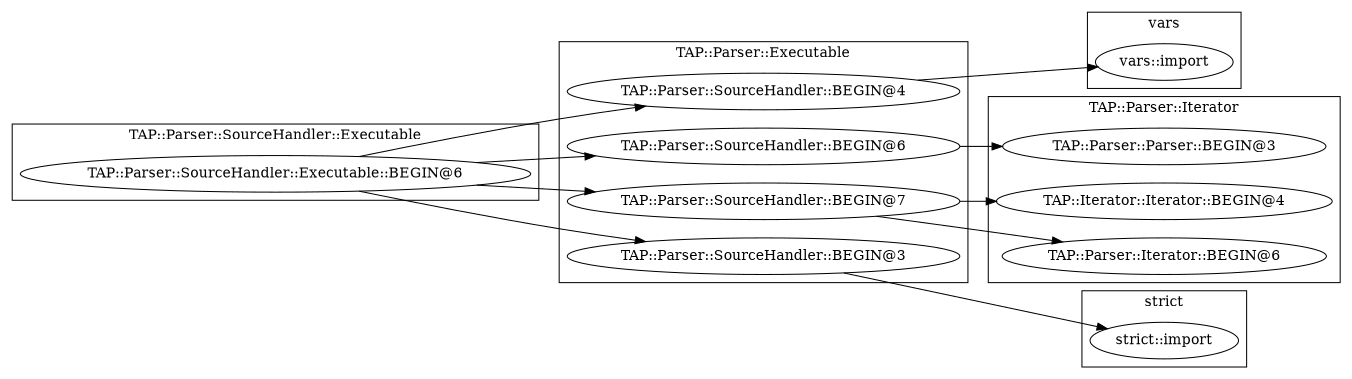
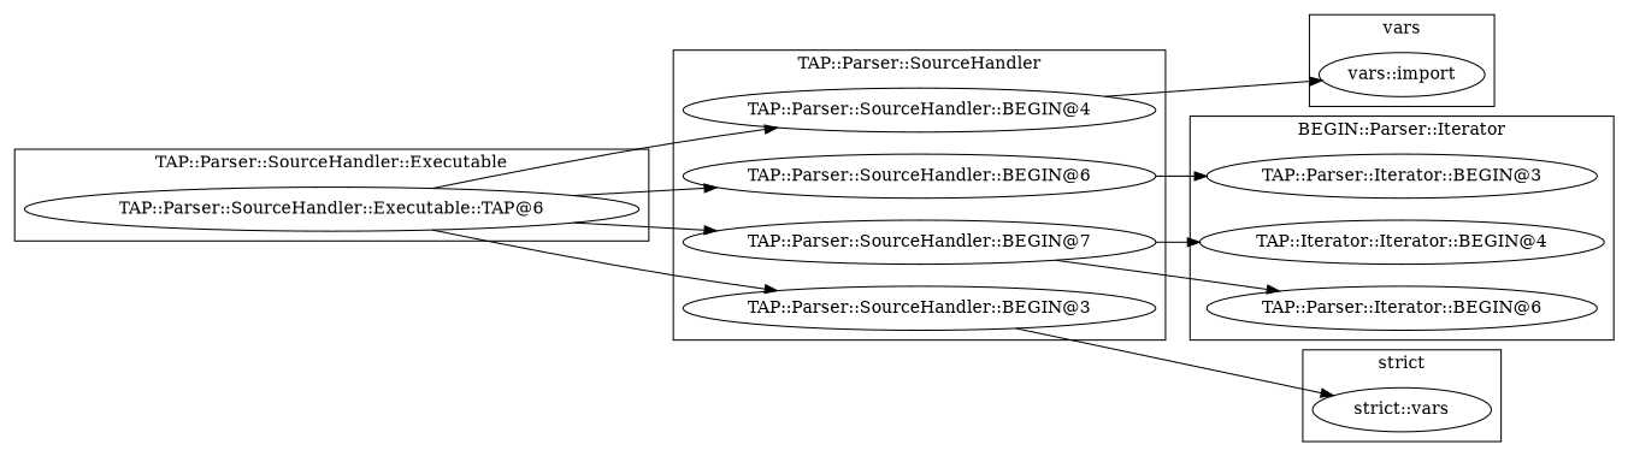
  digraph {
    rankdir=LR
-   "strict::import"
+   "strict::import" [label="strict::vars"]
    "vars::import"
    "TAP::Parser::SourceHandler::BEGIN@4"
    "TAP::Parser::SourceHandler::BEGIN@6"
    "TAP::Parser::SourceHandler::BEGIN@3"
    "TAP::Parser::SourceHandler::BEGIN@7"
-   "TAP::Parser::SourceHandler::Executable::BEGIN@6"
+   "TAP::Parser::SourceHandler::Executable::BEGIN@6" [label="TAP::Parser::SourceHandler::Executable::TAP@6"]
    n8 [label="TAP::Iterator::Iterator::BEGIN@4"]
-   "TAP::Parser::Iterator::BEGIN@3" [label="TAP::Parser::Parser::BEGIN@3"]
+   "TAP::Parser::Iterator::BEGIN@3"
    "TAP::Parser::Iterator::BEGIN@6"
    subgraph cluster_1 {
      label="strict"
      "strict::import"
    }
    subgraph cluster_2 {
      label=vars
      "vars::import"
    }
    subgraph cluster_3 {
-     label="TAP::Parser::Executable"
+     label="TAP::Parser::SourceHandler"
      "TAP::Parser::SourceHandler::BEGIN@4"
      "TAP::Parser::SourceHandler::BEGIN@6"
      "TAP::Parser::SourceHandler::BEGIN@3"
      "TAP::Parser::SourceHandler::BEGIN@7"
    }
    subgraph cluster_4 {
      label="TAP::Parser::SourceHandler::Executable"
      "TAP::Parser::SourceHandler::Executable::BEGIN@6"
    }
    subgraph cluster_5 {
-     label="TAP::Parser::Iterator"
+     label="BEGIN::Parser::Iterator"
      n8
      "TAP::Parser::Iterator::BEGIN@3"
      "TAP::Parser::Iterator::BEGIN@6"
    }
    "TAP::Parser::SourceHandler::BEGIN@4" -> "vars::import"
    "TAP::Parser::SourceHandler::BEGIN@6" -> "TAP::Parser::Iterator::BEGIN@3"
    "TAP::Parser::SourceHandler::BEGIN@3" -> "strict::import"
    "TAP::Parser::SourceHandler::BEGIN@7" -> n8
    "TAP::Parser::SourceHandler::BEGIN@7" -> "TAP::Parser::Iterator::BEGIN@6"
    "TAP::Parser::SourceHandler::Executable::BEGIN@6" -> "TAP::Parser::SourceHandler::BEGIN@4"
    "TAP::Parser::SourceHandler::Executable::BEGIN@6" -> "TAP::Parser::SourceHandler::BEGIN@6"
    "TAP::Parser::SourceHandler::Executable::BEGIN@6" -> "TAP::Parser::SourceHandler::BEGIN@3"
    "TAP::Parser::SourceHandler::Executable::BEGIN@6" -> "TAP::Parser::SourceHandler::BEGIN@7"
  }
